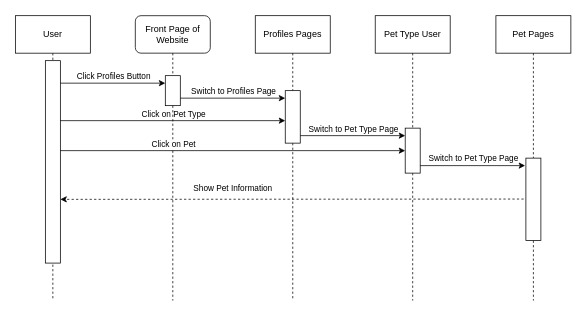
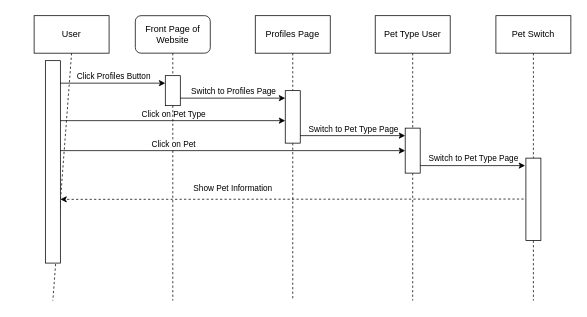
  <mxCell id="0" />
  <mxCell id="1" parent="0" />
  <mxCell id="2" style="edgeStyle=none;html=1;exitX=0.5;exitY=1;exitDx=0;exitDy=0;endArrow=none;endFill=0;dashed=1;" parent="1" source="3" edge="1"><mxGeometry relative="1" as="geometry"><mxPoint x="70" y="400" as="targetPoint" /></mxGeometry></mxCell>
- <mxCell id="3" value="User" style="whiteSpace=wrap;html=1;" parent="1" vertex="1"><mxGeometry x="20" y="20" width="100" height="50" as="geometry" /></mxCell>
+ <mxCell id="3" value="User" style="whiteSpace=wrap;html=1;" parent="1" vertex="1"><mxGeometry x="45" y="20" width="100" height="50" as="geometry" /></mxCell>
  <mxCell id="4" value="Front Page of Website" style="whiteSpace=wrap;html=1;rounded=1;" parent="1" vertex="1"><mxGeometry x="180" y="20" width="100" height="50" as="geometry" /></mxCell>
  <mxCell id="5" style="edgeStyle=none;html=1;exitX=0.5;exitY=1;exitDx=0;exitDy=0;endArrow=none;endFill=0;dashed=1;" parent="1" source="15" edge="1"><mxGeometry relative="1" as="geometry"><mxPoint x="390" y="400" as="targetPoint" /></mxGeometry></mxCell>
- <mxCell id="6" value="Profiles&lt;span style=&quot;background-color: transparent;&quot;&gt;&amp;nbsp;Pages&lt;/span&gt;" style="whiteSpace=wrap;html=1;" parent="1" vertex="1"><mxGeometry x="340" y="20" width="100" height="50" as="geometry" /></mxCell>
+ <mxCell id="6" value="Profiles&lt;span style=&quot;background-color: transparent;&quot;&gt;&amp;nbsp;Page&lt;/span&gt;" style="whiteSpace=wrap;html=1;" parent="1" vertex="1"><mxGeometry x="340" y="20" width="100" height="50" as="geometry" /></mxCell>
  <mxCell id="7" style="edgeStyle=none;html=1;exitX=0.5;exitY=1;exitDx=0;exitDy=0;endArrow=none;endFill=0;dashed=1;" parent="1" source="21" edge="1"><mxGeometry relative="1" as="geometry"><mxPoint x="550" y="400" as="targetPoint" /></mxGeometry></mxCell>
  <mxCell id="8" value="Pet Type User" style="whiteSpace=wrap;html=1;" parent="1" vertex="1"><mxGeometry x="500" y="20" width="100" height="50" as="geometry" /></mxCell>
  <mxCell id="9" value="" style="whiteSpace=wrap;html=1;" parent="1" vertex="1"><mxGeometry x="60" y="80" width="20" height="270" as="geometry" /></mxCell>
  <mxCell id="10" value="" style="edgeStyle=none;html=1;exitX=0.5;exitY=1;exitDx=0;exitDy=0;endArrow=none;endFill=0;dashed=1;" parent="1" source="4" target="11" edge="1"><mxGeometry relative="1" as="geometry"><mxPoint x="230" y="400" as="targetPoint" /><mxPoint x="230" y="70" as="sourcePoint" /></mxGeometry></mxCell>
  <mxCell id="11" value="" style="whiteSpace=wrap;html=1;" parent="1" vertex="1"><mxGeometry x="220" y="100" width="20" height="40" as="geometry" /></mxCell>
  <mxCell id="12" value="" style="edgeStyle=none;orthogonalLoop=1;jettySize=auto;html=1;entryX=0;entryY=0.25;entryDx=0;entryDy=0;" parent="1" target="11" edge="1"><mxGeometry width="80" relative="1" as="geometry"><mxPoint x="80" y="110" as="sourcePoint" /><mxPoint x="160" y="110" as="targetPoint" /><Array as="points" /></mxGeometry></mxCell>
  <mxCell id="13" value="Click Profil&lt;span style=&quot;background-color: light-dark(#ffffff, var(--ge-dark-color, #121212));&quot;&gt;es Button&lt;/span&gt;" style="edgeLabel;html=1;align=center;verticalAlign=middle;resizable=0;points=[];" parent="12" vertex="1" connectable="0"><mxGeometry x="0.135" relative="1" as="geometry"><mxPoint x="-9" y="-10" as="offset" /></mxGeometry></mxCell>
  <mxCell id="14" value="" style="edgeStyle=none;html=1;exitX=0.5;exitY=1;exitDx=0;exitDy=0;endArrow=none;endFill=0;dashed=1;" parent="1" source="6" target="15" edge="1"><mxGeometry relative="1" as="geometry"><mxPoint x="390" y="400" as="targetPoint" /><mxPoint x="390" y="70" as="sourcePoint" /></mxGeometry></mxCell>
  <mxCell id="15" value="" style="whiteSpace=wrap;html=1;" parent="1" vertex="1"><mxGeometry x="380" y="120" width="20" height="70" as="geometry" /></mxCell>
  <mxCell id="16" value="" style="edgeStyle=none;orthogonalLoop=1;jettySize=auto;html=1;entryX=0;entryY=0.25;entryDx=0;entryDy=0;" parent="1" edge="1"><mxGeometry width="80" relative="1" as="geometry"><mxPoint x="240" y="130" as="sourcePoint" /><mxPoint x="380" y="130" as="targetPoint" /><Array as="points" /></mxGeometry></mxCell>
  <mxCell id="17" value="Switch to Profiles&lt;span style=&quot;background-color: light-dark(#ffffff, var(--ge-dark-color, #121212));&quot;&gt;&amp;nbsp;Page&lt;/span&gt;" style="edgeLabel;html=1;align=center;verticalAlign=middle;resizable=0;points=[];" parent="16" vertex="1" connectable="0"><mxGeometry x="0.135" relative="1" as="geometry"><mxPoint x="-9" y="-10" as="offset" /></mxGeometry></mxCell>
  <mxCell id="18" value="" style="edgeStyle=none;orthogonalLoop=1;jettySize=auto;html=1;entryX=0.5;entryY=0.25;entryDx=0;entryDy=0;entryPerimeter=0;" parent="1" edge="1"><mxGeometry width="80" relative="1" as="geometry"><mxPoint x="80" y="160" as="sourcePoint" /><mxPoint x="380" y="160" as="targetPoint" /><Array as="points" /></mxGeometry></mxCell>
  <mxCell id="19" value="Click on Pet Type" style="edgeLabel;html=1;align=center;verticalAlign=middle;resizable=0;points=[];" parent="18" vertex="1" connectable="0"><mxGeometry x="0.135" relative="1" as="geometry"><mxPoint x="-20" y="-10" as="offset" /></mxGeometry></mxCell>
  <mxCell id="20" value="" style="edgeStyle=none;html=1;exitX=0.5;exitY=1;exitDx=0;exitDy=0;endArrow=none;endFill=0;dashed=1;" parent="1" source="8" target="21" edge="1"><mxGeometry relative="1" as="geometry"><mxPoint x="550" y="400" as="targetPoint" /><mxPoint x="550" y="70" as="sourcePoint" /></mxGeometry></mxCell>
  <mxCell id="21" value="" style="whiteSpace=wrap;html=1;" parent="1" vertex="1"><mxGeometry x="540" y="170" width="20" height="60" as="geometry" /></mxCell>
  <mxCell id="22" value="" style="edgeStyle=none;html=1;exitX=0.5;exitY=1;exitDx=0;exitDy=0;endArrow=none;endFill=0;dashed=1;" parent="1" source="11" edge="1"><mxGeometry relative="1" as="geometry"><mxPoint x="230" y="400" as="targetPoint" /><mxPoint x="230" y="140" as="sourcePoint" /></mxGeometry></mxCell>
  <mxCell id="23" value="" style="edgeStyle=none;orthogonalLoop=1;jettySize=auto;html=1;entryX=0;entryY=0.25;entryDx=0;entryDy=0;" parent="1" edge="1"><mxGeometry width="80" relative="1" as="geometry"><mxPoint x="400" y="180" as="sourcePoint" /><mxPoint x="540" y="180" as="targetPoint" /><Array as="points" /></mxGeometry></mxCell>
  <mxCell id="24" value="Switch to Pet Type Page" style="edgeLabel;html=1;align=center;verticalAlign=middle;resizable=0;points=[];" parent="23" vertex="1" connectable="0"><mxGeometry x="0.135" relative="1" as="geometry"><mxPoint x="-9" y="-10" as="offset" /></mxGeometry></mxCell>
  <mxCell id="25" value="" style="edgeStyle=none;orthogonalLoop=1;jettySize=auto;html=1;dashed=1;" parent="1" edge="1"><mxGeometry width="80" relative="1" as="geometry"><mxPoint x="710" y="264.58" as="sourcePoint" /><mxPoint x="80" y="265" as="targetPoint" /><Array as="points" /></mxGeometry></mxCell>
  <mxCell id="26" value="&lt;div&gt;Show Pet Information&lt;/div&gt;" style="edgeLabel;html=1;align=center;verticalAlign=middle;resizable=0;points=[];" parent="25" vertex="1" connectable="0"><mxGeometry x="0.135" relative="1" as="geometry"><mxPoint x="-43" y="-15" as="offset" /></mxGeometry></mxCell>
  <mxCell id="27" style="edgeStyle=none;html=1;exitX=0.5;exitY=1;exitDx=0;exitDy=0;endArrow=none;endFill=0;dashed=1;" edge="1" parent="1" source="30"><mxGeometry relative="1" as="geometry"><mxPoint x="711" y="400" as="targetPoint" /></mxGeometry></mxCell>
- <mxCell id="28" value="Pet Pages" style="whiteSpace=wrap;html=1;" vertex="1" parent="1"><mxGeometry x="661" y="20" width="100" height="50" as="geometry" /></mxCell>
+ <mxCell id="28" value="Pet Switch" style="whiteSpace=wrap;html=1;" vertex="1" parent="1"><mxGeometry x="661" y="20" width="100" height="50" as="geometry" /></mxCell>
  <mxCell id="29" value="" style="edgeStyle=none;html=1;exitX=0.5;exitY=1;exitDx=0;exitDy=0;endArrow=none;endFill=0;dashed=1;" edge="1" parent="1" source="28" target="30"><mxGeometry relative="1" as="geometry"><mxPoint x="711" y="400" as="targetPoint" /><mxPoint x="711" y="70" as="sourcePoint" /></mxGeometry></mxCell>
  <mxCell id="30" value="" style="whiteSpace=wrap;html=1;" vertex="1" parent="1"><mxGeometry x="701" y="210" width="20" height="110" as="geometry" /></mxCell>
  <mxCell id="31" value="" style="edgeStyle=none;orthogonalLoop=1;jettySize=auto;html=1;" edge="1" parent="1"><mxGeometry width="80" relative="1" as="geometry"><mxPoint x="80" y="200" as="sourcePoint" /><mxPoint x="540" y="200" as="targetPoint" /><Array as="points" /></mxGeometry></mxCell>
  <mxCell id="32" value="Click on Pet" style="edgeLabel;html=1;align=center;verticalAlign=middle;resizable=0;points=[];" vertex="1" connectable="0" parent="31"><mxGeometry x="0.135" relative="1" as="geometry"><mxPoint x="-111" y="-9" as="offset" /></mxGeometry></mxCell>
  <mxCell id="33" value="" style="edgeStyle=none;orthogonalLoop=1;jettySize=auto;html=1;entryX=0;entryY=0.25;entryDx=0;entryDy=0;" edge="1" parent="1"><mxGeometry width="80" relative="1" as="geometry"><mxPoint x="560" y="220" as="sourcePoint" /><mxPoint x="700" y="220" as="targetPoint" /><Array as="points" /></mxGeometry></mxCell>
  <mxCell id="34" value="Switch to Pet Type Page" style="edgeLabel;html=1;align=center;verticalAlign=middle;resizable=0;points=[];" vertex="1" connectable="0" parent="33"><mxGeometry x="0.135" relative="1" as="geometry"><mxPoint x="-9" y="-10" as="offset" /></mxGeometry></mxCell>
